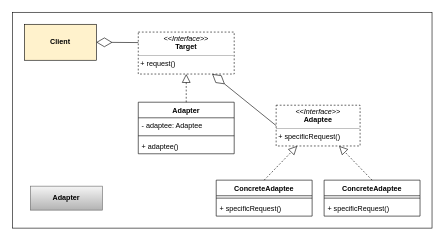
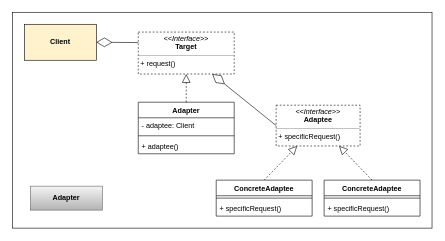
  <mxCell id="0" />
  <mxCell id="1" parent="0" />
  <mxCell id="2" value="" style="rounded=0;whiteSpace=wrap;html=1;" parent="1" vertex="1"><mxGeometry x="20" y="20" width="700" height="360" as="geometry" /></mxCell>
  <mxCell id="3" value="Adapter" style="swimlane;fontStyle=1;align=center;verticalAlign=top;childLayout=stackLayout;horizontal=1;startSize=26;horizontalStack=0;resizeParent=1;resizeParentMax=0;resizeLast=0;collapsible=1;marginBottom=0;" parent="1" vertex="1"><mxGeometry x="230" y="170" width="160" height="86" as="geometry" /></mxCell>
- <mxCell id="4" value="- adaptee: Adaptee" style="text;strokeColor=none;fillColor=none;align=left;verticalAlign=top;spacingLeft=4;spacingRight=4;overflow=hidden;rotatable=0;points=[[0,0.5],[1,0.5]];portConstraint=eastwest;" vertex="1" parent="3"><mxGeometry y="26" width="160" height="26" as="geometry" /></mxCell>
+ <mxCell id="4" value="- adaptee: Client" style="text;strokeColor=none;fillColor=none;align=left;verticalAlign=top;spacingLeft=4;spacingRight=4;overflow=hidden;rotatable=0;points=[[0,0.5],[1,0.5]];portConstraint=eastwest;" vertex="1" parent="3"><mxGeometry y="26" width="160" height="26" as="geometry" /></mxCell>
  <mxCell id="5" value="" style="line;strokeWidth=1;fillColor=none;align=left;verticalAlign=middle;spacingTop=-1;spacingLeft=3;spacingRight=3;rotatable=0;labelPosition=right;points=[];portConstraint=eastwest;" parent="3" vertex="1"><mxGeometry y="52" width="160" height="8" as="geometry" /></mxCell>
  <mxCell id="6" value="+ adaptee()" style="text;strokeColor=none;fillColor=none;align=left;verticalAlign=top;spacingLeft=4;spacingRight=4;overflow=hidden;rotatable=0;points=[[0,0.5],[1,0.5]];portConstraint=eastwest;" parent="3" vertex="1"><mxGeometry y="60" width="160" height="26" as="geometry" /></mxCell>
  <mxCell id="7" value="&lt;p style=&quot;margin: 0px ; margin-top: 4px ; text-align: center&quot;&gt;&lt;i&gt;&amp;lt;&amp;lt;Interface&amp;gt;&amp;gt;&lt;/i&gt;&lt;br&gt;&lt;span style=&quot;font-weight: 700&quot;&gt;Target&lt;/span&gt;&lt;br&gt;&lt;/p&gt;&lt;hr size=&quot;1&quot;&gt;&lt;p style=&quot;margin: 0px ; margin-left: 4px&quot;&gt;+ request()&lt;br&gt;&lt;/p&gt;" style="verticalAlign=top;align=left;overflow=fill;fontSize=12;fontFamily=Helvetica;html=1;dashed=1;" parent="1" vertex="1"><mxGeometry x="230" y="53" width="160" height="70" as="geometry" /></mxCell>
  <mxCell id="8" value="" style="endArrow=block;dashed=1;endFill=0;endSize=12;html=1;entryX=0.5;entryY=1;entryDx=0;entryDy=0;exitX=0.5;exitY=0;exitDx=0;exitDy=0;" parent="1" source="3" target="7" edge="1"><mxGeometry width="160" relative="1" as="geometry"><mxPoint x="200" y="380" as="sourcePoint" /><mxPoint x="360" y="380" as="targetPoint" /></mxGeometry></mxCell>
  <mxCell id="9" value="&lt;p style=&quot;margin: 0px ; margin-top: 4px ; text-align: center&quot;&gt;&lt;i&gt;&amp;lt;&amp;lt;Interface&amp;gt;&amp;gt;&lt;/i&gt;&lt;br&gt;&lt;b&gt;Adaptee&lt;/b&gt;&lt;/p&gt;&lt;hr size=&quot;1&quot;&gt;&lt;p style=&quot;margin: 0px ; margin-left: 4px&quot;&gt;+ specificRequest()&lt;/p&gt;" style="verticalAlign=top;align=left;overflow=fill;fontSize=12;fontFamily=Helvetica;html=1;dashed=1;" parent="1" vertex="1"><mxGeometry x="460" y="175" width="140" height="68" as="geometry" /></mxCell>
  <mxCell id="10" value="" style="endArrow=diamondThin;endFill=0;endSize=24;html=1;exitX=0;exitY=0.5;exitDx=0;exitDy=0;" parent="1" source="9" target="7" edge="1"><mxGeometry width="160" relative="1" as="geometry"><mxPoint x="300" y="370" as="sourcePoint" /><mxPoint x="390" y="257" as="targetPoint" /></mxGeometry></mxCell>
  <mxCell id="11" value="ConcreteAdaptee" style="swimlane;fontStyle=1;align=center;verticalAlign=top;childLayout=stackLayout;horizontal=1;startSize=26;horizontalStack=0;resizeParent=1;resizeParentMax=0;resizeLast=0;collapsible=1;marginBottom=0;" parent="1" vertex="1"><mxGeometry x="360" y="300" width="160" height="60" as="geometry" /></mxCell>
  <mxCell id="12" value="" style="line;strokeWidth=1;fillColor=none;align=left;verticalAlign=middle;spacingTop=-1;spacingLeft=3;spacingRight=3;rotatable=0;labelPosition=right;points=[];portConstraint=eastwest;" parent="11" vertex="1"><mxGeometry y="26" width="160" height="8" as="geometry" /></mxCell>
  <mxCell id="13" value="+ specificRequest()" style="text;strokeColor=none;fillColor=none;align=left;verticalAlign=top;spacingLeft=4;spacingRight=4;overflow=hidden;rotatable=0;points=[[0,0.5],[1,0.5]];portConstraint=eastwest;" parent="11" vertex="1"><mxGeometry y="34" width="160" height="26" as="geometry" /></mxCell>
  <mxCell id="14" value="ConcreteAdaptee" style="swimlane;fontStyle=1;align=center;verticalAlign=top;childLayout=stackLayout;horizontal=1;startSize=26;horizontalStack=0;resizeParent=1;resizeParentMax=0;resizeLast=0;collapsible=1;marginBottom=0;" parent="1" vertex="1"><mxGeometry x="540" y="300" width="160" height="60" as="geometry" /></mxCell>
  <mxCell id="15" value="" style="line;strokeWidth=1;fillColor=none;align=left;verticalAlign=middle;spacingTop=-1;spacingLeft=3;spacingRight=3;rotatable=0;labelPosition=right;points=[];portConstraint=eastwest;" parent="14" vertex="1"><mxGeometry y="26" width="160" height="8" as="geometry" /></mxCell>
  <mxCell id="16" value="+ specificRequest()" style="text;strokeColor=none;fillColor=none;align=left;verticalAlign=top;spacingLeft=4;spacingRight=4;overflow=hidden;rotatable=0;points=[[0,0.5],[1,0.5]];portConstraint=eastwest;" parent="14" vertex="1"><mxGeometry y="34" width="160" height="26" as="geometry" /></mxCell>
  <mxCell id="17" value="" style="endArrow=block;dashed=1;endFill=0;endSize=12;html=1;entryX=0.25;entryY=1;entryDx=0;entryDy=0;exitX=0.5;exitY=0;exitDx=0;exitDy=0;" parent="1" source="11" target="9" edge="1"><mxGeometry width="160" relative="1" as="geometry"><mxPoint x="510" y="530" as="sourcePoint" /><mxPoint x="670" y="530" as="targetPoint" /></mxGeometry></mxCell>
  <mxCell id="18" value="" style="endArrow=block;dashed=1;endFill=0;endSize=12;html=1;entryX=0.75;entryY=1;entryDx=0;entryDy=0;exitX=0.5;exitY=0;exitDx=0;exitDy=0;" parent="1" source="14" target="9" edge="1"><mxGeometry width="160" relative="1" as="geometry"><mxPoint x="600" y="550" as="sourcePoint" /><mxPoint x="760" y="550" as="targetPoint" /></mxGeometry></mxCell>
  <mxCell id="19" value="" style="endArrow=diamondThin;endFill=0;endSize=24;html=1;entryX=1;entryY=0.75;entryDx=0;entryDy=0;exitX=0;exitY=0.25;exitDx=0;exitDy=0;" parent="1" source="7" edge="1"><mxGeometry width="160" relative="1" as="geometry"><mxPoint x="210" y="-20" as="sourcePoint" /><mxPoint x="160" y="70" as="targetPoint" /></mxGeometry></mxCell>
  <mxCell id="20" value="Client" style="rounded=0;whiteSpace=wrap;html=1;fontStyle=1;fillColor=#fff2cc;" parent="1" vertex="1"><mxGeometry x="40" y="40" width="120" height="60" as="geometry" /></mxCell>
  <mxCell id="21" value="Adapter" style="rounded=0;whiteSpace=wrap;html=1;gradientColor=#b3b3b3;fillColor=#f5f5f5;strokeColor=#666666;fontStyle=1" parent="1" vertex="1"><mxGeometry x="50" y="310" width="120" height="40" as="geometry" /></mxCell>
